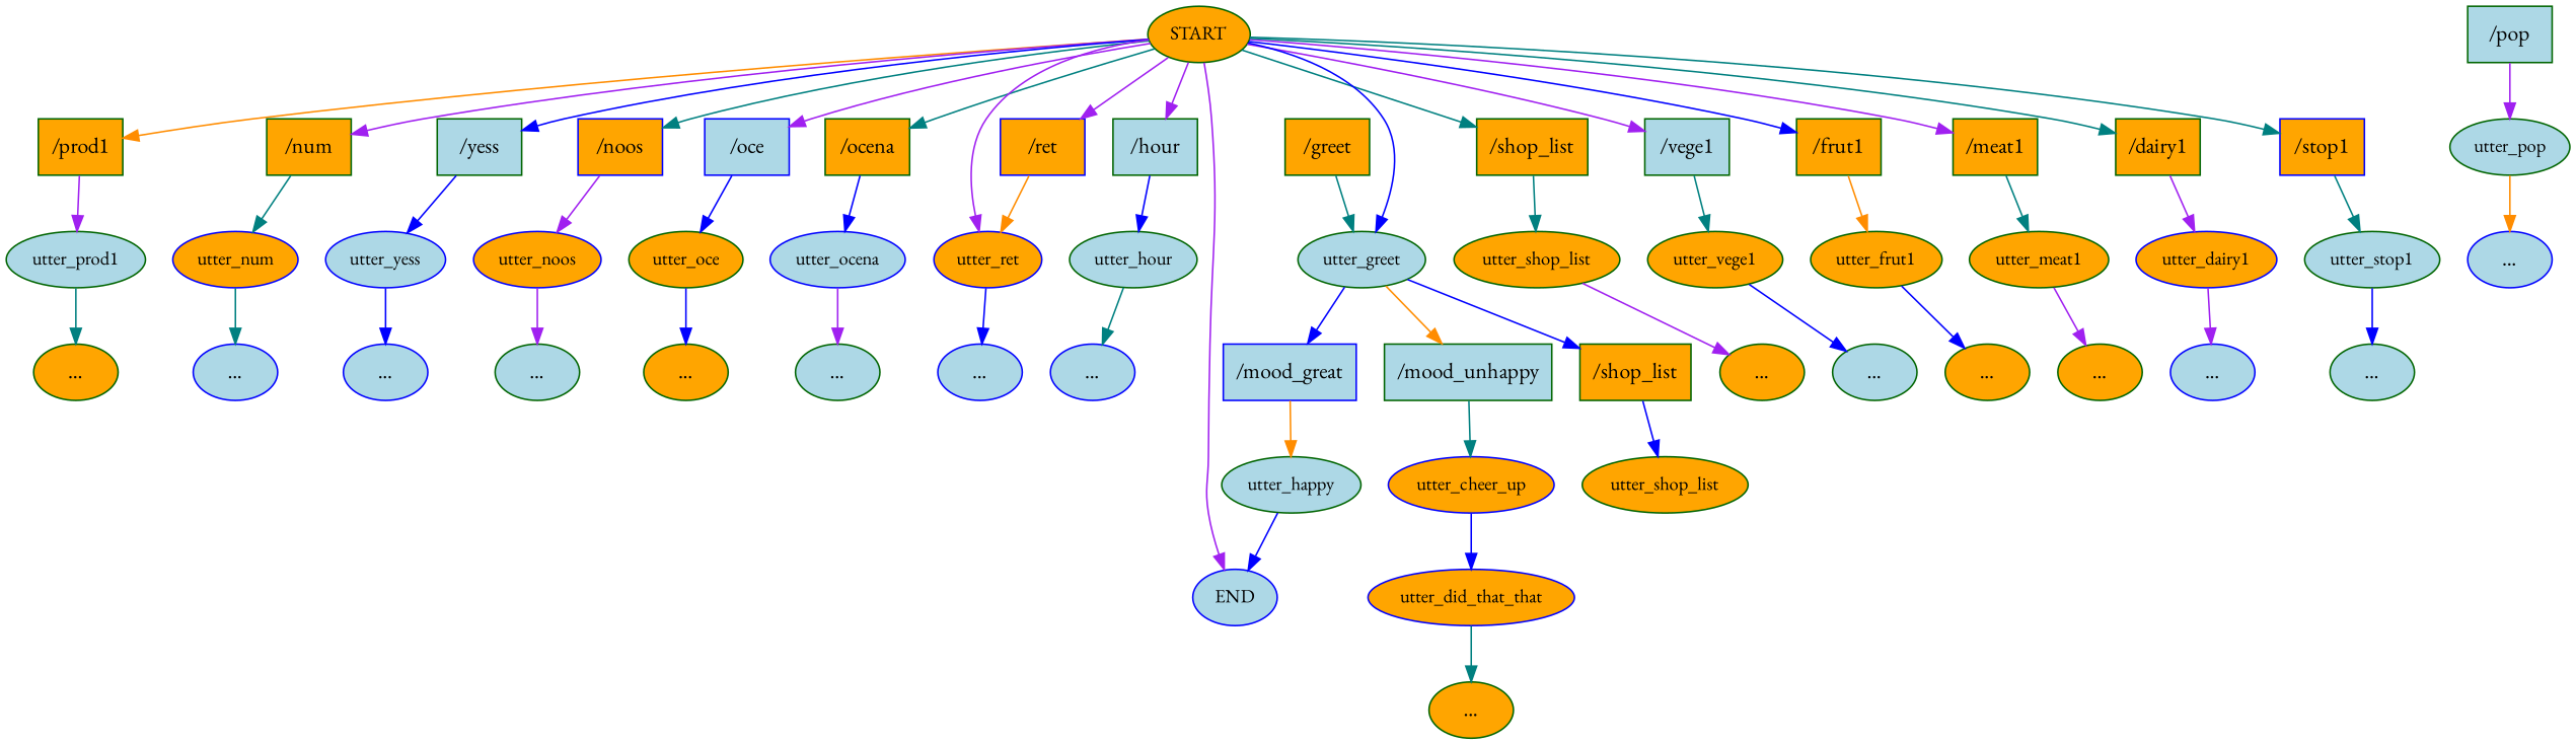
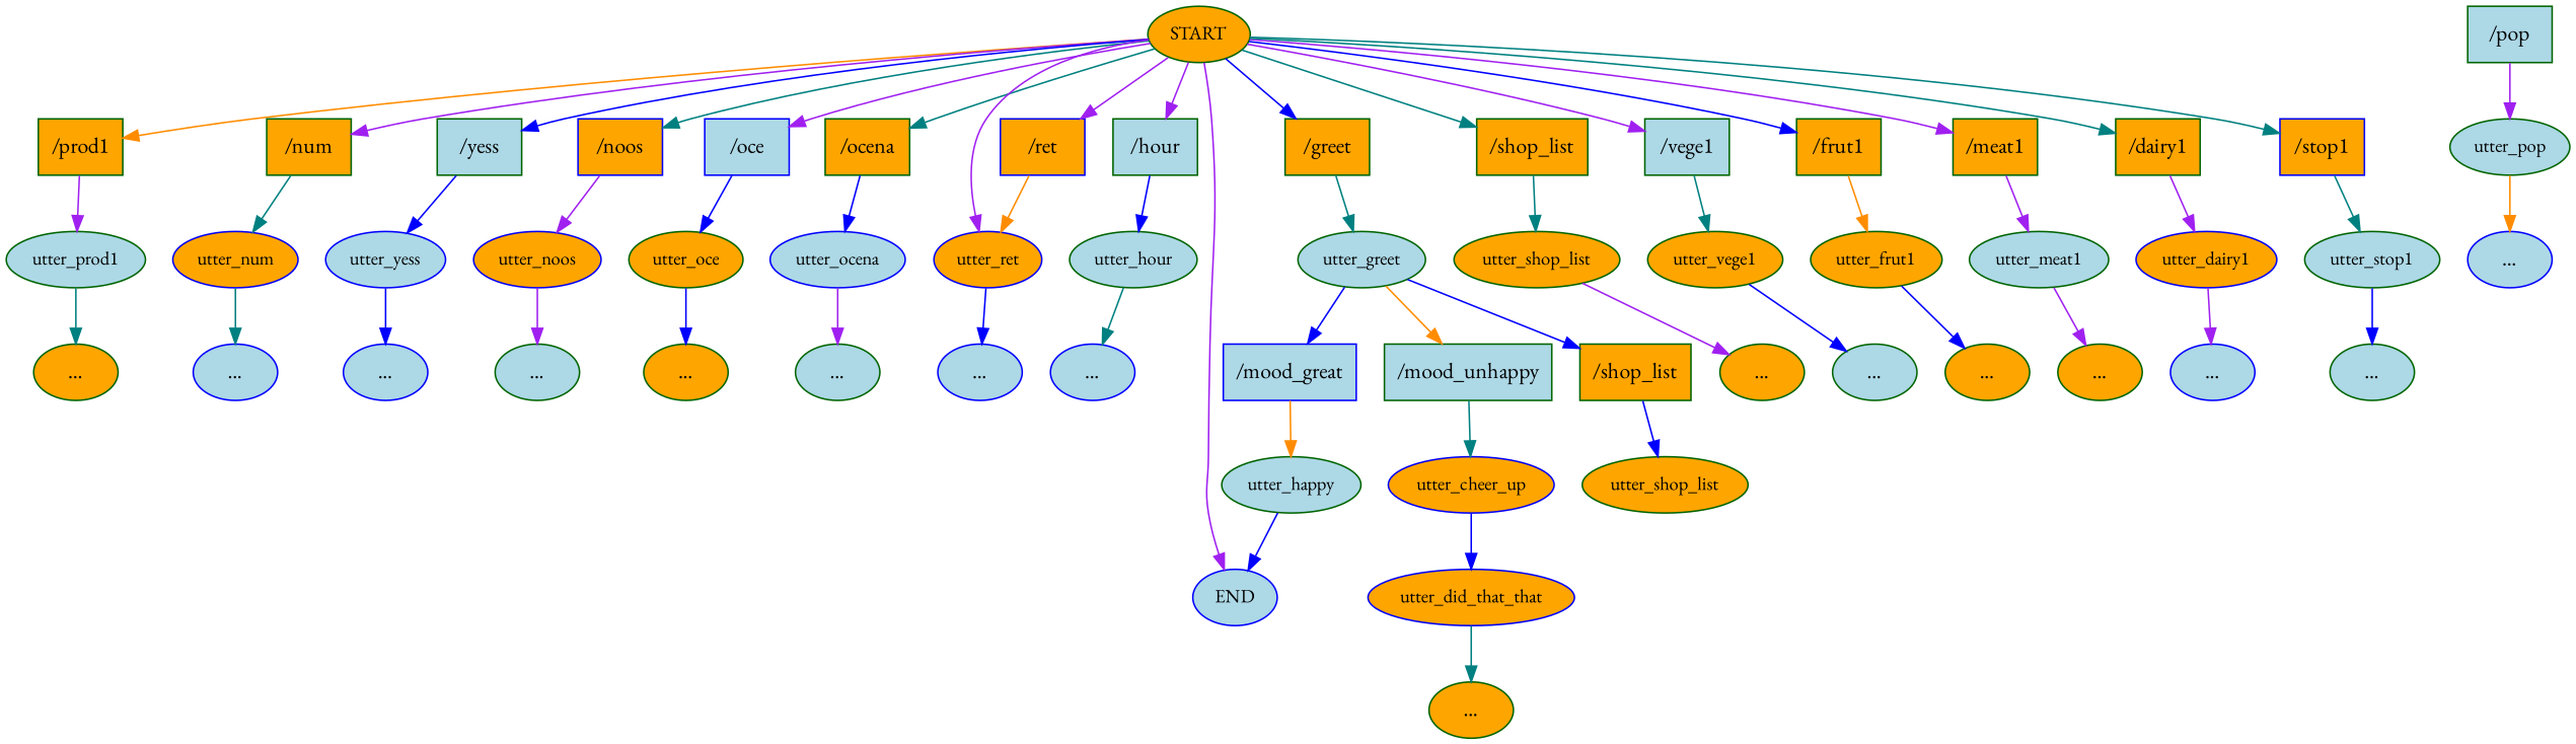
  digraph {
    fontname="EB Garamond"
    node [color=darkgreen fillcolor=orange fontname="EB Garamond" style=filled]
    edge [color=purple fontname="EB Garamond"]
    n1 [fontsize=12 label=START]
    n2 [color=blue fillcolor=lightblue fontsize=12 label=END]
    n3 [label="/prod1" shape=rect]
    n4 [label="/num" shape=rect]
    n5 [fillcolor=lightblue label="/yess" shape=rect]
    n6 [color=blue label="/noos" shape=rect]
    n7 [color=blue fillcolor=lightblue label="/oce" shape=rect]
    n8 [label="/ocena" shape=rect]
    n9 [color=blue label="/ret" shape=rect]
    n10 [fillcolor=lightblue label="/hour" shape=rect]
    n11 [label="/greet" shape=rect]
    n12 [label="/shop_list" shape=rect]
    n13 [fillcolor=lightblue label="/vege1" shape=rect]
    n14 [label="/frut1" shape=rect]
    n15 [label="/meat1" shape=rect]
    n16 [label="/dairy1" shape=rect]
    n17 [color=blue label="/stop1" shape=rect]
    n18 [color=blue fontsize=12 label=utter_ret]
    n19 [fillcolor=lightblue fontsize=12 label=utter_prod1]
    n20 [color=blue fontsize=12 label=utter_num]
    n21 [color=blue fillcolor=lightblue fontsize=12 label=utter_yess]
    n22 [color=blue fontsize=12 label=utter_noos]
    n23 [fontsize=12 label=utter_oce]
    n24 [color=blue fillcolor=lightblue fontsize=12 label=utter_ocena]
    n25 [fillcolor=lightblue label="/pop" shape=rect]
    n26 [fillcolor=lightblue fontsize=12 label=utter_pop]
    n27 [fillcolor=lightblue fontsize=12 label=utter_hour]
    n28 [fillcolor=lightblue fontsize=12 label=utter_greet]
    n29 [fontsize=12 label=utter_shop_list]
    n30 [fontsize=12 label=utter_vege1]
    n31 [fontsize=12 label=utter_frut1]
-   n32 [fontsize=12 label=utter_meat1]
+   n32 [fillcolor=lightblue fontsize=12 label=utter_meat1]
    n33 [color=blue fontsize=12 label=utter_dairy1]
    n34 [fillcolor=lightblue fontsize=12 label=utter_stop1]
    n35 [label="..."]
    n36 [color=blue fillcolor=lightblue label="..."]
    n37 [color=blue fillcolor=lightblue label="..."]
    n38 [fillcolor=lightblue label="..."]
    n39 [label="..."]
    n40 [fillcolor=lightblue label="..."]
    n41 [color=blue fillcolor=lightblue label="..."]
    n42 [color=blue fillcolor=lightblue label="..."]
    n43 [color=blue fillcolor=lightblue label="..."]
    n44 [fillcolor=lightblue label="/mood_unhappy" shape=rect]
    n45 [color=blue fillcolor=lightblue label="/mood_great" shape=rect]
    n46 [label="/shop_list" shape=rect]
    n47 [color=blue fontsize=12 label=utter_cheer_up]
    n48 [fillcolor=lightblue fontsize=12 label=utter_happy]
    n49 [fontsize=12 label=utter_shop_list]
    n50 [color=blue fontsize=12 label=utter_did_that_that]
    n51 [label="..."]
    n52 [label="..."]
    n53 [fillcolor=lightblue label="..."]
    n54 [label="..."]
    n55 [label="..."]
    n56 [color=blue fillcolor=lightblue label="..."]
    n57 [fillcolor=lightblue label="..."]
    n1 -> n2
    n1 -> n3 [color=darkorange]
    n1 -> n4
    n1 -> n5 [color=blue]
    n1 -> n6 [color=teal]
    n1 -> n7
    n1 -> n8 [color=teal]
    n1 -> n9
    n1 -> n10
-   n1 -> n28 [color=blue]
+   n1 -> n11 [color=blue]
    n1 -> n12 [color=teal]
    n1 -> n13
    n1 -> n14 [color=blue]
    n1 -> n15
    n1 -> n16 [color=teal]
    n1 -> n17 [color=teal]
    n1 -> n18
    n3 -> n19
    n4 -> n20 [color=teal]
    n5 -> n21 [color=blue]
    n6 -> n22
    n7 -> n23 [color=blue]
    n8 -> n24 [color=blue]
    n9 -> n18 [color=darkorange]
    n10 -> n27 [color=blue]
    n11 -> n28 [color=teal]
    n12 -> n29 [color=teal]
    n13 -> n30 [color=teal]
    n14 -> n31 [color=darkorange]
-   n15 -> n32 [color=teal]
+   n15 -> n32
    n16 -> n33
    n17 -> n34 [color=teal]
    n18 -> n41 [color=blue]
    n19 -> n35 [color=teal]
    n20 -> n36 [color=teal]
    n21 -> n37 [color=blue]
    n22 -> n38
    n23 -> n39 [color=blue]
    n24 -> n40
    n25 -> n26
    n26 -> n42 [color=darkorange]
    n27 -> n43 [color=teal]
    n28 -> n44 [color=darkorange]
    n28 -> n45 [color=blue]
    n28 -> n46 [color=blue]
    n29 -> n52
    n30 -> n53 [color=blue]
    n31 -> n54 [color=blue]
    n32 -> n55
    n33 -> n56
    n34 -> n57 [color=blue]
    n44 -> n47 [color=teal]
    n45 -> n48 [color=darkorange]
    n46 -> n49 [color=blue]
    n47 -> n50 [color=blue]
    n48 -> n2 [color=blue]
    n50 -> n51 [color=teal]
  }
